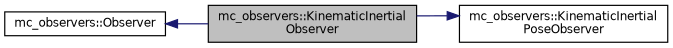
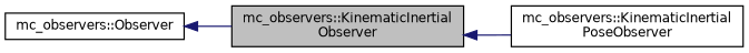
  digraph {
    rankdir=LR
    node [color=black fillcolor=white fontname=Helvetica fontsize=10 shape=record style=filled]
    edge [color=midnightblue dir=back fontname=Helvetica fontsize=10 labelfontname=Helvetica labelfontsize=10 style=solid]
    n1 [fillcolor=grey75 fontcolor=black height=0.2 label="mc_observers::KinematicInertial\lObserver" width=0.4]
    n2 [height=0.2 label="mc_observers::KinematicInertial\lPoseObserver" width=0.4]
    n3 [height=0.2 label="mc_observers::Observer" width=0.4]
-   n2 -> n1
+   n1 -> n2
    n3 -> n1
  }
